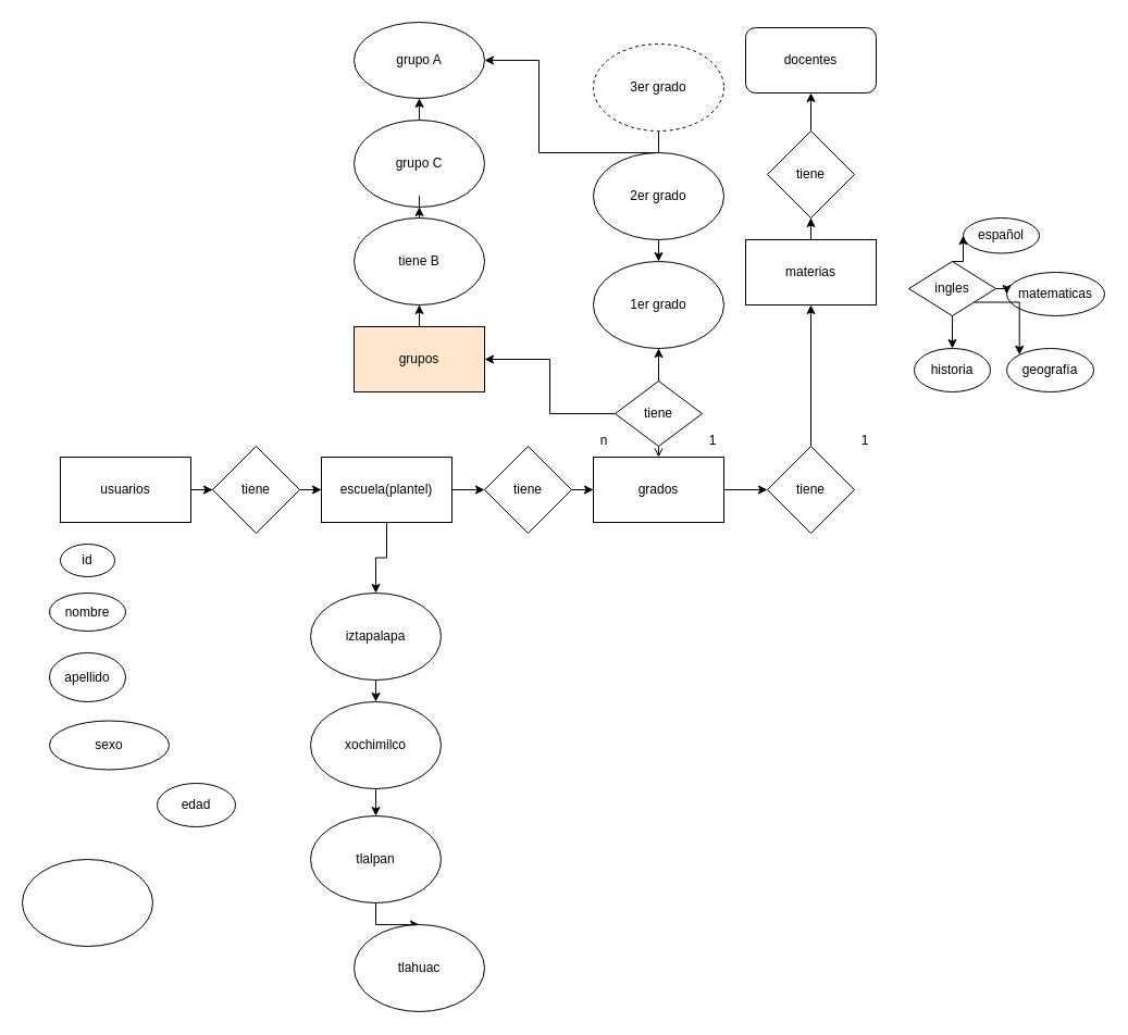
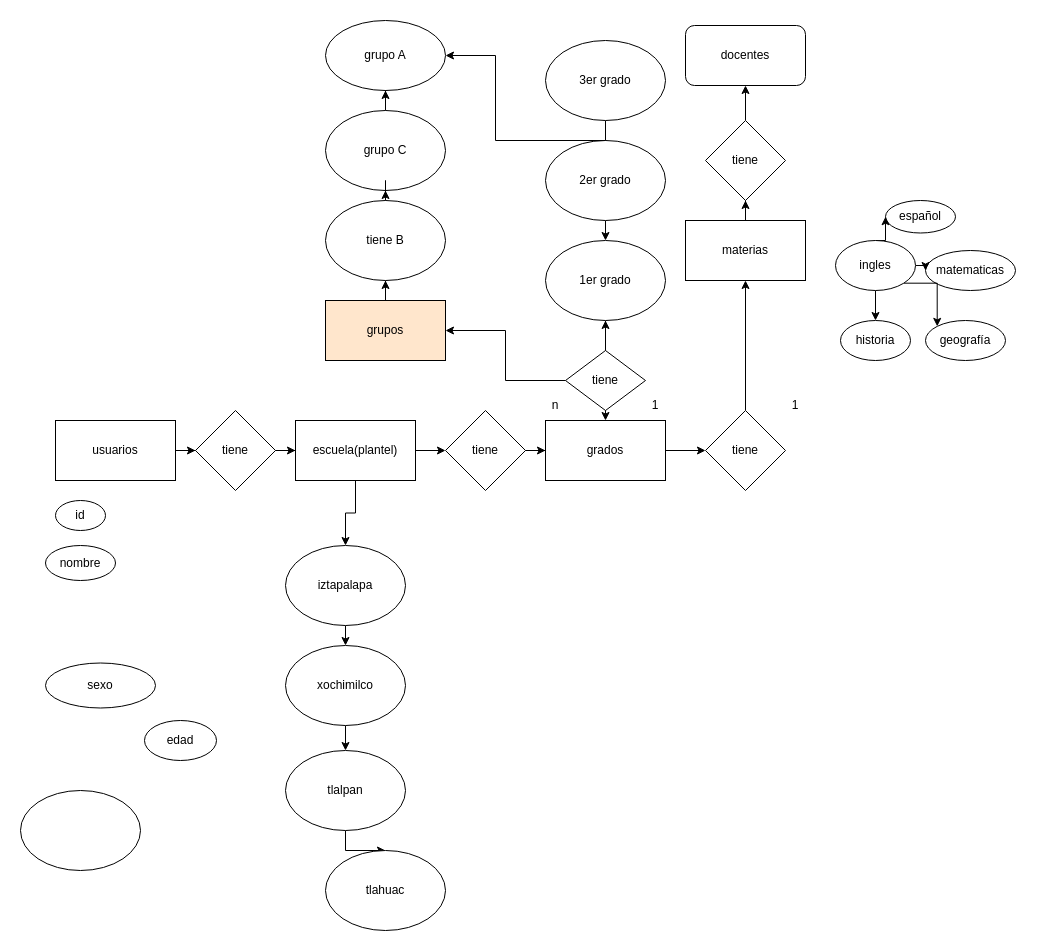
  <mxCell id="0" />
  <mxCell id="1" parent="0" />
  <mxCell id="2" value="" style="edgeStyle=orthogonalEdgeStyle;rounded=0;orthogonalLoop=1;jettySize=auto;html=1;" parent="1" source="3" target="10" edge="1"><mxGeometry relative="1" as="geometry" /></mxCell>
  <mxCell id="3" value="usuarios" style="rounded=0;whiteSpace=wrap;html=1;" parent="1" vertex="1"><mxGeometry x="55" y="420" width="120" height="60" as="geometry" /></mxCell>
  <mxCell id="4" value="" style="edgeStyle=orthogonalEdgeStyle;rounded=0;orthogonalLoop=1;jettySize=auto;html=1;" parent="1" source="6" target="12" edge="1"><mxGeometry relative="1" as="geometry" /></mxCell>
  <mxCell id="5" style="edgeStyle=orthogonalEdgeStyle;rounded=0;orthogonalLoop=1;jettySize=auto;html=1;exitX=0.5;exitY=1;exitDx=0;exitDy=0;" edge="1" parent="1" source="6" target="43"><mxGeometry relative="1" as="geometry" /></mxCell>
  <mxCell id="6" value="escuela(plantel)" style="rounded=0;whiteSpace=wrap;html=1;" parent="1" vertex="1"><mxGeometry x="295" y="420" width="120" height="60" as="geometry" /></mxCell>
  <mxCell id="7" value="" style="edgeStyle=orthogonalEdgeStyle;rounded=0;orthogonalLoop=1;jettySize=auto;html=1;" parent="1" source="8" target="22" edge="1"><mxGeometry relative="1" as="geometry" /></mxCell>
  <mxCell id="8" value="grados" style="rounded=0;whiteSpace=wrap;html=1;" parent="1" vertex="1"><mxGeometry x="545" y="420" width="120" height="60" as="geometry" /></mxCell>
  <mxCell id="9" value="" style="edgeStyle=orthogonalEdgeStyle;rounded=0;orthogonalLoop=1;jettySize=auto;html=1;" parent="1" source="10" target="6" edge="1"><mxGeometry relative="1" as="geometry" /></mxCell>
  <mxCell id="10" value="tiene" style="rhombus;whiteSpace=wrap;html=1;" parent="1" vertex="1"><mxGeometry x="195" y="410" width="80" height="80" as="geometry" /></mxCell>
  <mxCell id="11" value="" style="edgeStyle=orthogonalEdgeStyle;rounded=0;orthogonalLoop=1;jettySize=auto;html=1;" parent="1" source="12" target="8" edge="1"><mxGeometry relative="1" as="geometry" /></mxCell>
  <mxCell id="12" value="tiene" style="rhombus;whiteSpace=wrap;html=1;" parent="1" vertex="1"><mxGeometry x="445" y="410" width="80" height="80" as="geometry" /></mxCell>
  <mxCell id="13" value="1" style="text;html=1;strokeColor=none;fillColor=none;align=center;verticalAlign=middle;whiteSpace=wrap;rounded=0;" parent="1" vertex="1"><mxGeometry x="765" y="390" width="60" height="30" as="geometry" /></mxCell>
  <mxCell id="14" value="nombre" style="ellipse;whiteSpace=wrap;html=1;" parent="1" vertex="1"><mxGeometry x="45" y="545" width="70" height="35" as="geometry" /></mxCell>
- <mxCell id="15" value="apellido" style="ellipse;whiteSpace=wrap;html=1;" parent="1" vertex="1"><mxGeometry x="45" y="600" width="70" height="45" as="geometry" /></mxCell>
  <mxCell id="16" value="id" style="ellipse;whiteSpace=wrap;html=1;" parent="1" vertex="1"><mxGeometry x="55" y="500" width="50" height="30" as="geometry" /></mxCell>
  <mxCell id="17" style="edgeStyle=orthogonalEdgeStyle;rounded=0;orthogonalLoop=1;jettySize=auto;html=1;exitX=0.5;exitY=0;exitDx=0;exitDy=0;" edge="1" parent="1" source="18" target="59"><mxGeometry relative="1" as="geometry" /></mxCell>
  <mxCell id="18" value="materias" style="rounded=0;whiteSpace=wrap;html=1;" parent="1" vertex="1"><mxGeometry x="685" y="220" width="120" height="60" as="geometry" /></mxCell>
  <mxCell id="19" value="1" style="text;html=1;strokeColor=none;fillColor=none;align=center;verticalAlign=middle;whiteSpace=wrap;rounded=0;" parent="1" vertex="1"><mxGeometry x="625" y="390" width="60" height="30" as="geometry" /></mxCell>
  <mxCell id="20" value="n" style="text;html=1;strokeColor=none;fillColor=none;align=center;verticalAlign=middle;whiteSpace=wrap;rounded=0;" parent="1" vertex="1"><mxGeometry x="525" y="390" width="60" height="30" as="geometry" /></mxCell>
  <mxCell id="21" value="" style="edgeStyle=orthogonalEdgeStyle;rounded=0;orthogonalLoop=1;jettySize=auto;html=1;" parent="1" source="22" target="18" edge="1"><mxGeometry relative="1" as="geometry" /></mxCell>
  <mxCell id="22" value="tiene" style="rhombus;whiteSpace=wrap;html=1;" parent="1" vertex="1"><mxGeometry x="705" y="410" width="80" height="80" as="geometry" /></mxCell>
  <mxCell id="23" value="español" style="ellipse;whiteSpace=wrap;html=1;" parent="1" vertex="1"><mxGeometry x="885" y="200" width="70" height="32.5" as="geometry" /></mxCell>
  <mxCell id="24" value="matematicas" style="ellipse;whiteSpace=wrap;html=1;" parent="1" vertex="1"><mxGeometry x="925" y="250" width="90" height="40" as="geometry" /></mxCell>
  <mxCell id="25" style="edgeStyle=orthogonalEdgeStyle;rounded=0;orthogonalLoop=1;jettySize=auto;html=1;exitX=0.5;exitY=0;exitDx=0;exitDy=0;entryX=0;entryY=0.5;entryDx=0;entryDy=0;" edge="1" parent="1" source="29" target="23"><mxGeometry relative="1" as="geometry" /></mxCell>
  <mxCell id="26" style="edgeStyle=orthogonalEdgeStyle;rounded=0;orthogonalLoop=1;jettySize=auto;html=1;exitX=0.5;exitY=1;exitDx=0;exitDy=0;entryX=0.5;entryY=0;entryDx=0;entryDy=0;" edge="1" parent="1" source="29" target="37"><mxGeometry relative="1" as="geometry" /></mxCell>
  <mxCell id="27" style="edgeStyle=orthogonalEdgeStyle;rounded=0;orthogonalLoop=1;jettySize=auto;html=1;exitX=1;exitY=0.5;exitDx=0;exitDy=0;entryX=0;entryY=0.5;entryDx=0;entryDy=0;" edge="1" parent="1" source="29" target="24"><mxGeometry relative="1" as="geometry" /></mxCell>
  <mxCell id="28" style="edgeStyle=orthogonalEdgeStyle;rounded=0;orthogonalLoop=1;jettySize=auto;html=1;exitX=1;exitY=1;exitDx=0;exitDy=0;entryX=0;entryY=0;entryDx=0;entryDy=0;" edge="1" parent="1" source="29" target="36"><mxGeometry relative="1" as="geometry" /></mxCell>
- <mxCell id="29" value="ingles" style="rhombus;whiteSpace=wrap;html=1;" parent="1" vertex="1"><mxGeometry x="835" y="240" width="80" height="50" as="geometry" /></mxCell>
- <mxCell id="30" style="edgeStyle=orthogonalEdgeStyle;rounded=0;orthogonalLoop=1;jettySize=auto;html=1;exitX=0.5;exitY=1;exitDx=0;exitDy=0;entryX=0.5;entryY=0;entryDx=0;entryDy=0;endArrow=open;" edge="1" parent="1" source="31" target="8"><mxGeometry relative="1" as="geometry" /></mxCell>
+ <mxCell id="29" value="ingles" style="ellipse;whiteSpace=wrap;html=1;" parent="1" vertex="1"><mxGeometry x="835" y="240" width="80" height="50" as="geometry" /></mxCell>
+ <mxCell id="30" style="edgeStyle=orthogonalEdgeStyle;rounded=0;orthogonalLoop=1;jettySize=auto;html=1;exitX=0.5;exitY=1;exitDx=0;exitDy=0;entryX=0.5;entryY=0;entryDx=0;entryDy=0;" edge="1" parent="1" source="31" target="8"><mxGeometry relative="1" as="geometry" /></mxCell>
  <mxCell id="31" value="1er grado" style="ellipse;whiteSpace=wrap;html=1;" parent="1" vertex="1"><mxGeometry x="545" y="240" width="120" height="80" as="geometry" /></mxCell>
  <mxCell id="32" style="edgeStyle=orthogonalEdgeStyle;rounded=0;orthogonalLoop=1;jettySize=auto;html=1;exitX=0.5;exitY=1;exitDx=0;exitDy=0;" edge="1" parent="1" source="33"><mxGeometry relative="1" as="geometry"><mxPoint x="605" y="240" as="targetPoint" /></mxGeometry></mxCell>
  <mxCell id="33" value="2er grado" style="ellipse;whiteSpace=wrap;html=1;" parent="1" vertex="1"><mxGeometry x="545" y="140" width="120" height="80" as="geometry" /></mxCell>
  <mxCell id="34" style="edgeStyle=orthogonalEdgeStyle;rounded=0;orthogonalLoop=1;jettySize=auto;html=1;exitX=0.5;exitY=1;exitDx=0;exitDy=0;" edge="1" parent="1" source="35" target="50"><mxGeometry relative="1" as="geometry" /></mxCell>
- <mxCell id="35" value="3er grado" style="ellipse;whiteSpace=wrap;html=1;dashed=1;" parent="1" vertex="1"><mxGeometry x="545" y="40" width="120" height="80" as="geometry" /></mxCell>
+ <mxCell id="35" value="3er grado" style="ellipse;whiteSpace=wrap;html=1;" parent="1" vertex="1"><mxGeometry x="545" y="40" width="120" height="80" as="geometry" /></mxCell>
  <mxCell id="36" value="geografía" style="ellipse;whiteSpace=wrap;html=1;" parent="1" vertex="1"><mxGeometry x="925" y="320" width="80" height="40" as="geometry" /></mxCell>
  <mxCell id="37" value="historia" style="ellipse;whiteSpace=wrap;html=1;" parent="1" vertex="1"><mxGeometry x="840" y="320" width="70" height="40" as="geometry" /></mxCell>
  <mxCell id="38" style="edgeStyle=orthogonalEdgeStyle;rounded=0;orthogonalLoop=1;jettySize=auto;html=1;exitX=0.5;exitY=1;exitDx=0;exitDy=0;entryX=0.5;entryY=0;entryDx=0;entryDy=0;" edge="1" parent="1" source="39" target="41"><mxGeometry relative="1" as="geometry" /></mxCell>
  <mxCell id="39" value="xochimilco" style="ellipse;whiteSpace=wrap;html=1;" vertex="1" parent="1"><mxGeometry x="285" y="645" width="120" height="80" as="geometry" /></mxCell>
  <mxCell id="40" style="edgeStyle=orthogonalEdgeStyle;rounded=0;orthogonalLoop=1;jettySize=auto;html=1;exitX=0.5;exitY=1;exitDx=0;exitDy=0;entryX=0.5;entryY=0;entryDx=0;entryDy=0;" edge="1" parent="1" source="41" target="44"><mxGeometry relative="1" as="geometry" /></mxCell>
  <mxCell id="41" value="tlalpan" style="ellipse;whiteSpace=wrap;html=1;" vertex="1" parent="1"><mxGeometry x="285" y="750" width="120" height="80" as="geometry" /></mxCell>
  <mxCell id="42" style="edgeStyle=orthogonalEdgeStyle;rounded=0;orthogonalLoop=1;jettySize=auto;html=1;exitX=0.5;exitY=1;exitDx=0;exitDy=0;entryX=0.5;entryY=0;entryDx=0;entryDy=0;" edge="1" parent="1" source="43" target="39"><mxGeometry relative="1" as="geometry" /></mxCell>
  <mxCell id="43" value="iztapalapa" style="ellipse;whiteSpace=wrap;html=1;" vertex="1" parent="1"><mxGeometry x="285" y="545" width="120" height="80" as="geometry" /></mxCell>
  <mxCell id="44" value="tlahuac" style="ellipse;whiteSpace=wrap;html=1;" vertex="1" parent="1"><mxGeometry x="325" y="850" width="120" height="80" as="geometry" /></mxCell>
  <mxCell id="45" value="sexo" style="ellipse;whiteSpace=wrap;html=1;" vertex="1" parent="1"><mxGeometry x="45" y="662.5" width="110" height="45" as="geometry" /></mxCell>
  <mxCell id="46" value="edad" style="ellipse;whiteSpace=wrap;html=1;" vertex="1" parent="1"><mxGeometry x="144" y="720" width="72" height="40" as="geometry" /></mxCell>
  <mxCell id="47" value="" style="ellipse;whiteSpace=wrap;html=1;" vertex="1" parent="1"><mxGeometry x="20" y="790" width="120" height="80" as="geometry" /></mxCell>
  <mxCell id="48" style="edgeStyle=orthogonalEdgeStyle;rounded=0;orthogonalLoop=1;jettySize=auto;html=1;exitX=0.5;exitY=0;exitDx=0;exitDy=0;" edge="1" parent="1" source="49" target="57"><mxGeometry relative="1" as="geometry" /></mxCell>
  <mxCell id="49" value="grupos" style="rounded=0;whiteSpace=wrap;html=1;fillColor=#ffe6cc;" vertex="1" parent="1"><mxGeometry x="325" y="300" width="120" height="60" as="geometry" /></mxCell>
  <mxCell id="50" value="grupo A" style="ellipse;whiteSpace=wrap;html=1;" vertex="1" parent="1"><mxGeometry x="325" y="20" width="120" height="70" as="geometry" /></mxCell>
  <mxCell id="51" value="" style="edgeStyle=orthogonalEdgeStyle;rounded=0;orthogonalLoop=1;jettySize=auto;html=1;" edge="1" parent="1" source="53" target="31"><mxGeometry relative="1" as="geometry" /></mxCell>
  <mxCell id="52" style="edgeStyle=orthogonalEdgeStyle;rounded=0;orthogonalLoop=1;jettySize=auto;html=1;entryX=1;entryY=0.5;entryDx=0;entryDy=0;" edge="1" parent="1" source="53" target="49"><mxGeometry relative="1" as="geometry" /></mxCell>
  <mxCell id="53" value="tiene" style="rhombus;whiteSpace=wrap;html=1;" vertex="1" parent="1"><mxGeometry x="565" y="350" width="80" height="60" as="geometry" /></mxCell>
  <mxCell id="54" style="edgeStyle=orthogonalEdgeStyle;rounded=0;orthogonalLoop=1;jettySize=auto;html=1;exitX=0.5;exitY=0;exitDx=0;exitDy=0;" edge="1" parent="1" source="55" target="50"><mxGeometry relative="1" as="geometry" /></mxCell>
  <mxCell id="55" value="grupo C" style="ellipse;whiteSpace=wrap;html=1;" vertex="1" parent="1"><mxGeometry x="325" y="110" width="120" height="80" as="geometry" /></mxCell>
  <mxCell id="56" style="edgeStyle=orthogonalEdgeStyle;rounded=0;orthogonalLoop=1;jettySize=auto;html=1;exitX=0.5;exitY=0;exitDx=0;exitDy=0;" edge="1" parent="1" source="57" target="55"><mxGeometry relative="1" as="geometry" /></mxCell>
  <mxCell id="57" value="tiene B" style="ellipse;whiteSpace=wrap;html=1;" vertex="1" parent="1"><mxGeometry x="325" y="200" width="120" height="80" as="geometry" /></mxCell>
  <mxCell id="58" style="edgeStyle=orthogonalEdgeStyle;rounded=0;orthogonalLoop=1;jettySize=auto;html=1;exitX=0.5;exitY=0;exitDx=0;exitDy=0;entryX=0.5;entryY=1;entryDx=0;entryDy=0;" edge="1" parent="1" source="59" target="60"><mxGeometry relative="1" as="geometry" /></mxCell>
  <mxCell id="59" value="tiene" style="rhombus;whiteSpace=wrap;html=1;" vertex="1" parent="1"><mxGeometry x="705" width="80" height="80" as="geometry" y="120" /></mxCell>
  <mxCell id="60" value="docentes" style="rounded=1;whiteSpace=wrap;html=1;" vertex="1" parent="1"><mxGeometry x="685" y="25" width="120" height="60" as="geometry" /></mxCell>
